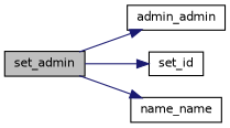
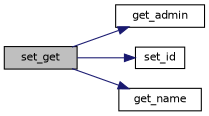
  digraph {
    rankdir=LR
    node [color=black fillcolor=white fontname=Helvetica fontsize=10 shape=record style=filled]
    edge [color=midnightblue fontname=Helvetica fontsize=10 labelfontname=Helvetica labelfontsize=10 style=solid]
-   n1 [fillcolor=grey75 fontcolor=black height=0.2 label=set_admin width=0.4]
-   n2 [height=0.2 label=admin_admin width=0.4]
+   n1 [fillcolor=grey75 fontcolor=black height=0.2 label=set_get width=0.4]
+   n2 [height=0.2 label=get_admin width=0.4]
    n3 [height=0.2 label=set_id width=0.4]
-   n4 [height=0.2 label=name_name width=0.4]
+   n4 [height=0.2 label=get_name width=0.4]
    n1 -> n2
    n1 -> n3
    n1 -> n4
  }
